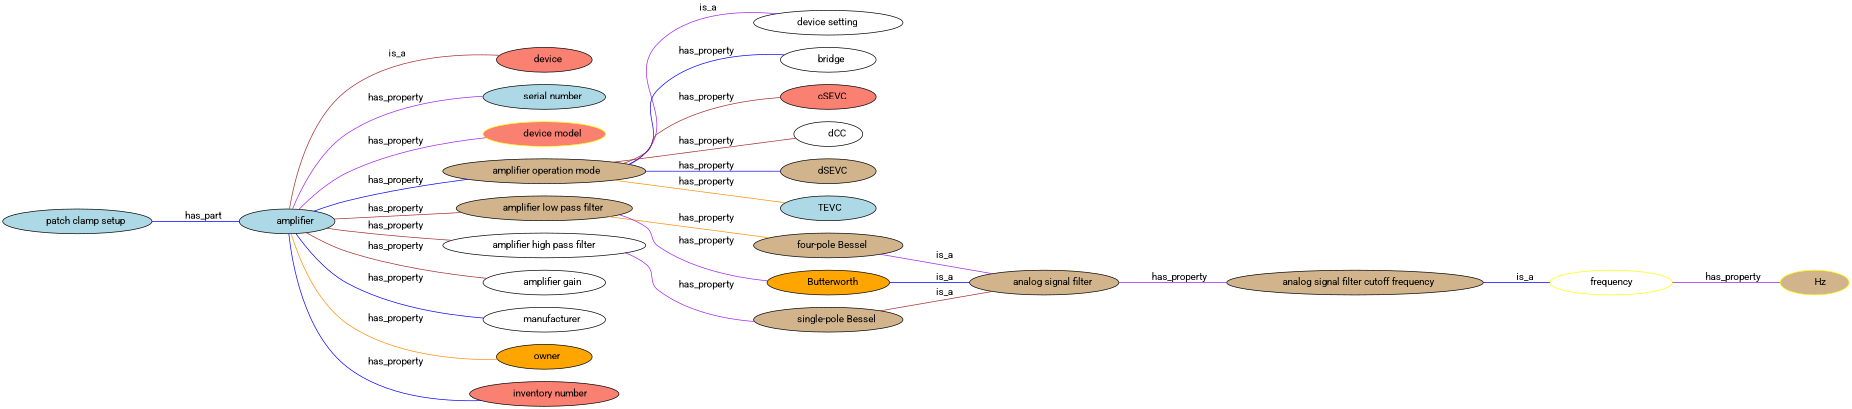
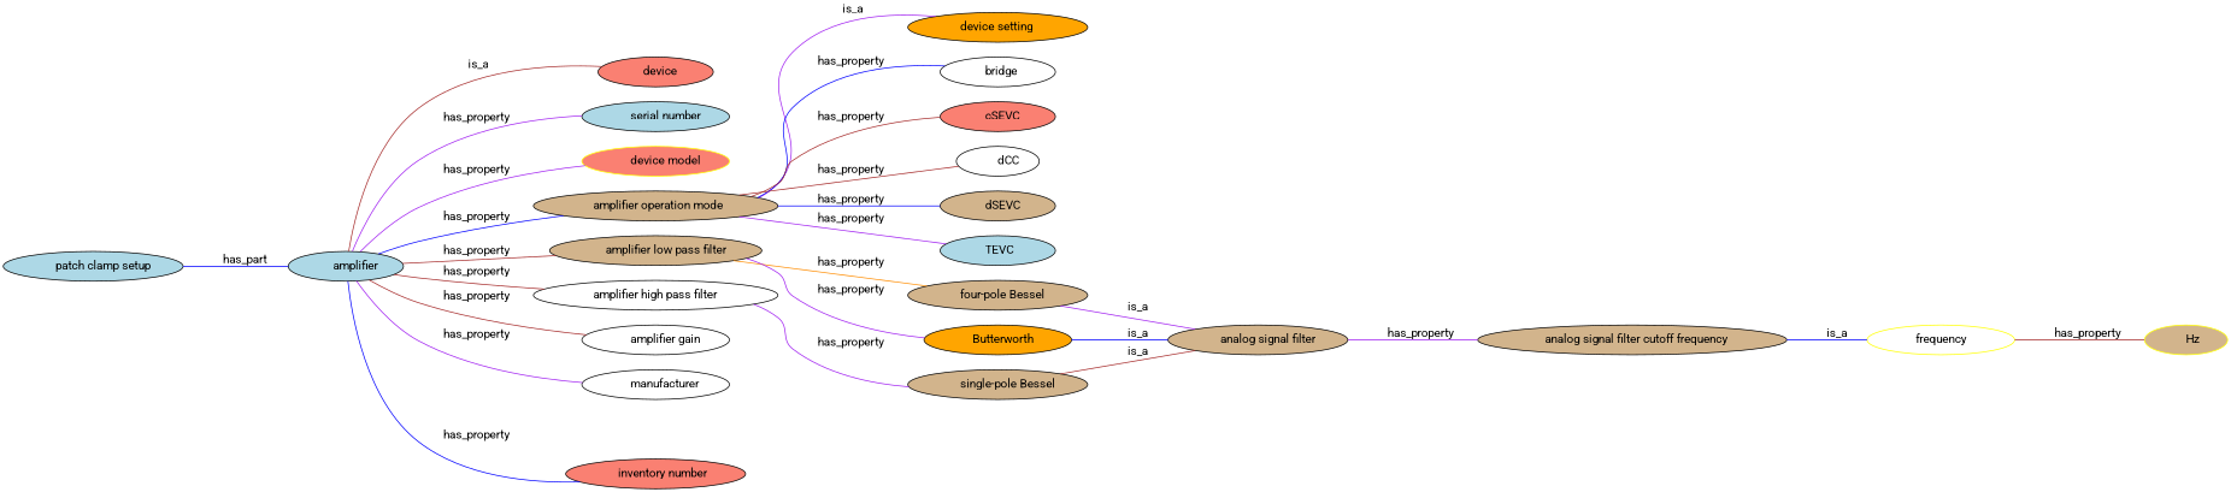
  graph {
    fontname=Roboto
    overlap_scaling=5
    rankdir=LR
    node [fillcolor=tan fontname=Roboto style=filled]
    edge [color=brown fontname=Roboto]
    "	frequency	" [color=yellow fillcolor=white]
    "	Hz	" [color=yellow]
    "	patch clamp setup	" [fillcolor=lightblue]
    "	amplifier	" [fillcolor=lightblue]
    "	device	" [fillcolor=salmon]
    "	serial number	" [fillcolor=lightblue]
    "	device model	" [color=yellow fillcolor=salmon]
    "	amplifier operation mode	"
    "	amplifier low pass filter	"
    "	amplifier high pass filter	" [fillcolor=white]
    "	amplifier gain	" [fillcolor=white]
    "	manufacturer	" [fillcolor=white]
-   "	owner	" [fillcolor=orange]
    "	inventory number	" [fillcolor=salmon]
-   "	device setting	" [fillcolor=white]
+   "	device setting	" [fillcolor=orange]
    "	bridge	" [fillcolor=white]
    "	cSEVC	" [fillcolor=salmon]
    "	dCC	" [fillcolor=white]
    "	dSEVC	"
    "	TEVC	" [fillcolor=lightblue]
    "	four-pole Bessel	"
    "	Butterworth	" [fillcolor=orange]
    "	single-pole Bessel	"
    "	analog signal filter	"
    "	analog signal filter cutoff frequency	"
    subgraph sub_1 {
      "	frequency	"
      "	Hz	"
    }
-   "	frequency	" -- "	Hz	" [color=purple label="	has_property	"]
+   "	frequency	" -- "	Hz	" [label="	has_property	"]
    "	patch clamp setup	" -- "	amplifier	" [color=blue label="	has_part	"]
    "	amplifier	" -- "	device	" [label="	is_a	"]
    "	amplifier	" -- "	serial number	" [color=purple label="	has_property	"]
    "	amplifier	" -- "	device model	" [color=purple label="	has_property	"]
    "	amplifier	" -- "	amplifier operation mode	" [color=blue label="	has_property	"]
    "	amplifier	" -- "	amplifier low pass filter	" [label="	has_property	"]
    "	amplifier	" -- "	amplifier high pass filter	" [label="	has_property	"]
    "	amplifier	" -- "	amplifier gain	" [label="	has_property	"]
-   "	amplifier	" -- "	manufacturer	" [color=blue label="	has_property	"]
-   "	amplifier	" -- "	owner	" [color=darkorange label="	has_property	"]
+   "	amplifier	" -- "	manufacturer	" [color=purple label="	has_property	"]
    "	amplifier	" -- "	inventory number	" [color=blue label="	has_property	"]
    "	amplifier operation mode	" -- "	device setting	" [color=purple label="	is_a	"]
    "	amplifier operation mode	" -- "	bridge	" [color=blue label="	has_property	"]
    "	amplifier operation mode	" -- "	cSEVC	" [label="	has_property	"]
    "	amplifier operation mode	" -- "	dCC	" [label="	has_property	"]
    "	amplifier operation mode	" -- "	dSEVC	" [color=blue label="	has_property	"]
-   "	amplifier operation mode	" -- "	TEVC	" [color=darkorange label="	has_property	"]
+   "	amplifier operation mode	" -- "	TEVC	" [color=purple label="	has_property	"]
    "	amplifier low pass filter	" -- "	four-pole Bessel	" [color=darkorange label="	has_property	"]
    "	amplifier low pass filter	" -- "	Butterworth	" [color=purple label="	has_property	"]
    "	amplifier high pass filter	" -- "	single-pole Bessel	" [color=purple label="	has_property	"]
    "	four-pole Bessel	" -- "	analog signal filter	" [color=purple label="	is_a	"]
    "	Butterworth	" -- "	analog signal filter	" [color=blue label="	is_a	"]
    "	single-pole Bessel	" -- "	analog signal filter	" [label="	is_a	"]
    "	analog signal filter	" -- "	analog signal filter cutoff frequency	" [color=purple label="	has_property	"]
    "	analog signal filter cutoff frequency	" -- "	frequency	" [color=blue label="	is_a	"]
  }
